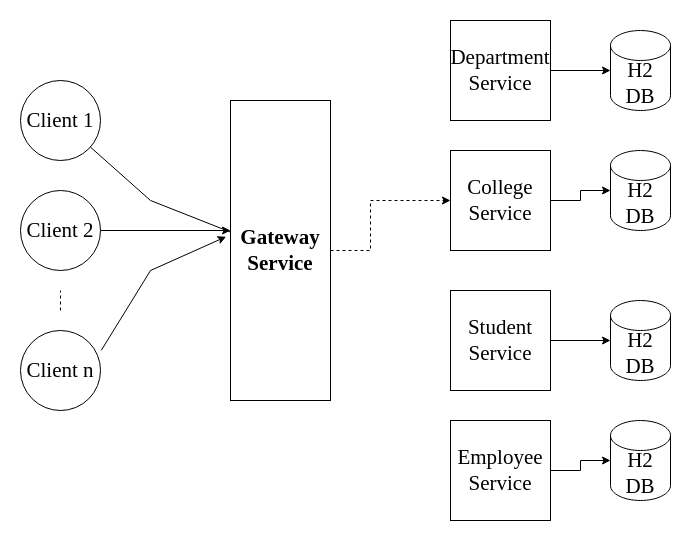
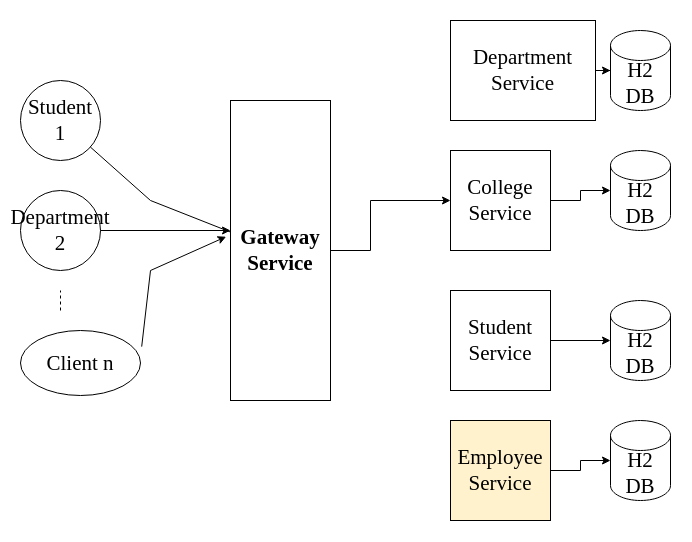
  <mxCell id="0" />
  <mxCell id="1" parent="0" />
- <mxCell id="2" style="edgeStyle=orthogonalEdgeStyle;rounded=0;orthogonalLoop=1;jettySize=auto;html=1;entryX=0;entryY=0.5;entryDx=0;entryDy=0;fontFamily=Times New Roman;fontSize=21;dashed=1;" edge="1" parent="1" source="3" target="7"><mxGeometry relative="1" as="geometry"><Array as="points"><mxPoint x="370" y="250" /><mxPoint x="370" y="200" /></Array></mxGeometry></mxCell>
+ <mxCell id="2" style="edgeStyle=orthogonalEdgeStyle;rounded=0;orthogonalLoop=1;jettySize=auto;html=1;entryX=0;entryY=0.5;entryDx=0;entryDy=0;fontFamily=Times New Roman;fontSize=21;" edge="1" parent="1" source="3" target="7"><mxGeometry relative="1" as="geometry"><Array as="points"><mxPoint x="370" y="250" /><mxPoint x="370" y="200" /></Array></mxGeometry></mxCell>
  <mxCell id="3" value="&lt;font face=&quot;Times New Roman&quot; style=&quot;font-size: 21px&quot;&gt;&lt;b&gt;Gateway Service&lt;/b&gt;&lt;/font&gt;" style="rounded=0;whiteSpace=wrap;html=1;" vertex="1" parent="1"><mxGeometry x="230" y="100" width="100" height="300" as="geometry" /></mxCell>
  <mxCell id="4" value="" style="edgeStyle=orthogonalEdgeStyle;rounded=0;orthogonalLoop=1;jettySize=auto;html=1;fontFamily=Times New Roman;fontSize=21;" edge="1" parent="1" source="5" target="19"><mxGeometry relative="1" as="geometry" /></mxCell>
- <mxCell id="5" value="Department Service" style="whiteSpace=wrap;html=1;aspect=fixed;fontFamily=Times New Roman;fontSize=21;" vertex="1" parent="1"><mxGeometry x="450" y="20" width="100" height="100" as="geometry" /></mxCell>
+ <mxCell id="5" value="Department Service" style="whiteSpace=wrap;html=1;aspect=fixed;fontFamily=Times New Roman;fontSize=21;" vertex="1" parent="1"><mxGeometry x="450" y="20" width="145" height="100" as="geometry" /></mxCell>
  <mxCell id="6" value="" style="edgeStyle=orthogonalEdgeStyle;rounded=0;orthogonalLoop=1;jettySize=auto;html=1;fontFamily=Times New Roman;fontSize=21;" edge="1" parent="1" source="7" target="20"><mxGeometry relative="1" as="geometry" /></mxCell>
  <mxCell id="7" value="College Service" style="whiteSpace=wrap;html=1;aspect=fixed;fontFamily=Times New Roman;fontSize=21;" vertex="1" parent="1"><mxGeometry x="450" y="150" width="100" height="100" as="geometry" /></mxCell>
  <mxCell id="8" value="" style="edgeStyle=orthogonalEdgeStyle;rounded=0;orthogonalLoop=1;jettySize=auto;html=1;fontFamily=Times New Roman;fontSize=21;" edge="1" parent="1" source="9" target="21"><mxGeometry relative="1" as="geometry" /></mxCell>
  <mxCell id="9" value="Student Service" style="whiteSpace=wrap;html=1;aspect=fixed;fontFamily=Times New Roman;fontSize=21;" vertex="1" parent="1"><mxGeometry x="450" y="290" width="100" height="100" as="geometry" /></mxCell>
  <mxCell id="10" value="" style="edgeStyle=orthogonalEdgeStyle;rounded=0;orthogonalLoop=1;jettySize=auto;html=1;fontFamily=Times New Roman;fontSize=21;" edge="1" parent="1" source="11" target="22"><mxGeometry relative="1" as="geometry" /></mxCell>
- <mxCell id="11" value="Employee Service" style="whiteSpace=wrap;html=1;aspect=fixed;fontFamily=Times New Roman;fontSize=21;" vertex="1" parent="1"><mxGeometry x="450" y="420" width="100" height="100" as="geometry" /></mxCell>
- <mxCell id="12" value="Client 1" style="ellipse;whiteSpace=wrap;html=1;aspect=fixed;fontFamily=Times New Roman;fontSize=21;" vertex="1" parent="1"><mxGeometry x="20" y="80" width="80" height="80" as="geometry" /></mxCell>
- <mxCell id="13" value="Client 2" style="ellipse;whiteSpace=wrap;html=1;aspect=fixed;fontFamily=Times New Roman;fontSize=21;" vertex="1" parent="1"><mxGeometry x="20" y="190" width="80" height="80" as="geometry" /></mxCell>
- <mxCell id="14" value="Client n" style="ellipse;whiteSpace=wrap;html=1;aspect=fixed;fontFamily=Times New Roman;fontSize=21;" vertex="1" parent="1"><mxGeometry x="20" y="330" width="80" height="80" as="geometry" /></mxCell>
+ <mxCell id="11" value="Employee Service" style="whiteSpace=wrap;html=1;aspect=fixed;fontFamily=Times New Roman;fontSize=21;fillColor=#fff2cc;" vertex="1" parent="1"><mxGeometry x="450" y="420" width="100" height="100" as="geometry" /></mxCell>
+ <mxCell id="12" value="Student 1" style="ellipse;whiteSpace=wrap;html=1;aspect=fixed;fontFamily=Times New Roman;fontSize=21;" vertex="1" parent="1"><mxGeometry x="20" y="80" width="80" height="80" as="geometry" /></mxCell>
+ <mxCell id="13" value="Department 2" style="ellipse;whiteSpace=wrap;html=1;aspect=fixed;fontFamily=Times New Roman;fontSize=21;" vertex="1" parent="1"><mxGeometry x="20" y="190" width="80" height="80" as="geometry" /></mxCell>
+ <mxCell id="14" value="Client n" style="ellipse;whiteSpace=wrap;html=1;aspect=fixed;fontFamily=Times New Roman;fontSize=21;" vertex="1" parent="1"><mxGeometry x="20" y="330" width="120" height="65" as="geometry" /></mxCell>
  <mxCell id="15" value="" style="endArrow=none;dashed=1;html=1;rounded=0;fontFamily=Times New Roman;fontSize=21;" edge="1" parent="1"><mxGeometry width="50" height="50" relative="1" as="geometry"><mxPoint x="60" y="310" as="sourcePoint" /><mxPoint x="60" y="290" as="targetPoint" /></mxGeometry></mxCell>
  <mxCell id="16" value="" style="endArrow=none;html=1;rounded=0;fontFamily=Times New Roman;fontSize=21;entryX=-0.004;entryY=0.438;entryDx=0;entryDy=0;entryPerimeter=0;" edge="1" parent="1" source="12" target="3"><mxGeometry width="50" height="50" relative="1" as="geometry"><mxPoint x="100" y="170" as="sourcePoint" /><mxPoint x="150" y="120" as="targetPoint" /><Array as="points"><mxPoint x="150" y="200" /></Array></mxGeometry></mxCell>
  <mxCell id="17" value="" style="endArrow=classic;html=1;rounded=0;fontFamily=Times New Roman;fontSize=21;exitX=1;exitY=0.5;exitDx=0;exitDy=0;" edge="1" parent="1" source="13"><mxGeometry width="50" height="50" relative="1" as="geometry"><mxPoint x="100" y="230" as="sourcePoint" /><mxPoint x="230" y="230" as="targetPoint" /></mxGeometry></mxCell>
  <mxCell id="18" value="" style="endArrow=classic;html=1;rounded=0;fontFamily=Times New Roman;fontSize=21;entryX=-0.044;entryY=0.454;entryDx=0;entryDy=0;entryPerimeter=0;exitX=1.01;exitY=0.248;exitDx=0;exitDy=0;exitPerimeter=0;" edge="1" parent="1" source="14" target="3"><mxGeometry width="50" height="50" relative="1" as="geometry"><mxPoint x="90" y="370" as="sourcePoint" /><mxPoint x="140" y="320" as="targetPoint" /><Array as="points"><mxPoint x="150" y="270" /></Array></mxGeometry></mxCell>
  <mxCell id="19" value="H2 DB" style="shape=cylinder3;whiteSpace=wrap;html=1;boundedLbl=1;backgroundOutline=1;size=15;fontFamily=Times New Roman;fontSize=21;" vertex="1" parent="1"><mxGeometry x="610" y="30" width="60" height="80" as="geometry" /></mxCell>
  <mxCell id="20" value="H2 DB" style="shape=cylinder3;whiteSpace=wrap;html=1;boundedLbl=1;backgroundOutline=1;size=15;fontFamily=Times New Roman;fontSize=21;" vertex="1" parent="1"><mxGeometry x="610" y="150" width="60" height="80" as="geometry" /></mxCell>
  <mxCell id="21" value="H2 DB" style="shape=cylinder3;whiteSpace=wrap;html=1;boundedLbl=1;backgroundOutline=1;size=15;fontFamily=Times New Roman;fontSize=21;" vertex="1" parent="1"><mxGeometry x="610" y="300" width="60" height="80" as="geometry" /></mxCell>
  <mxCell id="22" value="H2 DB" style="shape=cylinder3;whiteSpace=wrap;html=1;boundedLbl=1;backgroundOutline=1;size=15;fontFamily=Times New Roman;fontSize=21;" vertex="1" parent="1"><mxGeometry x="610" y="420" width="60" height="80" as="geometry" /></mxCell>
